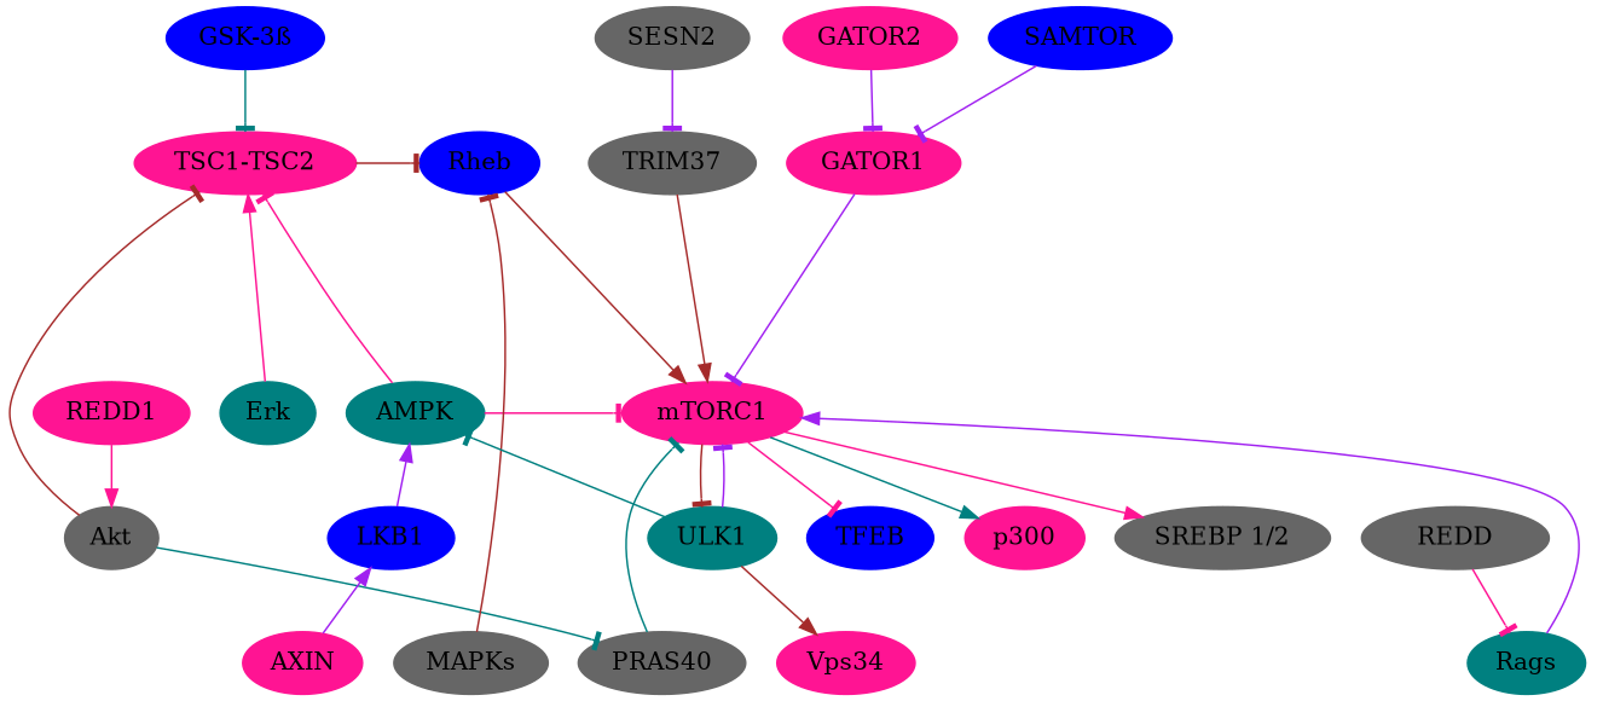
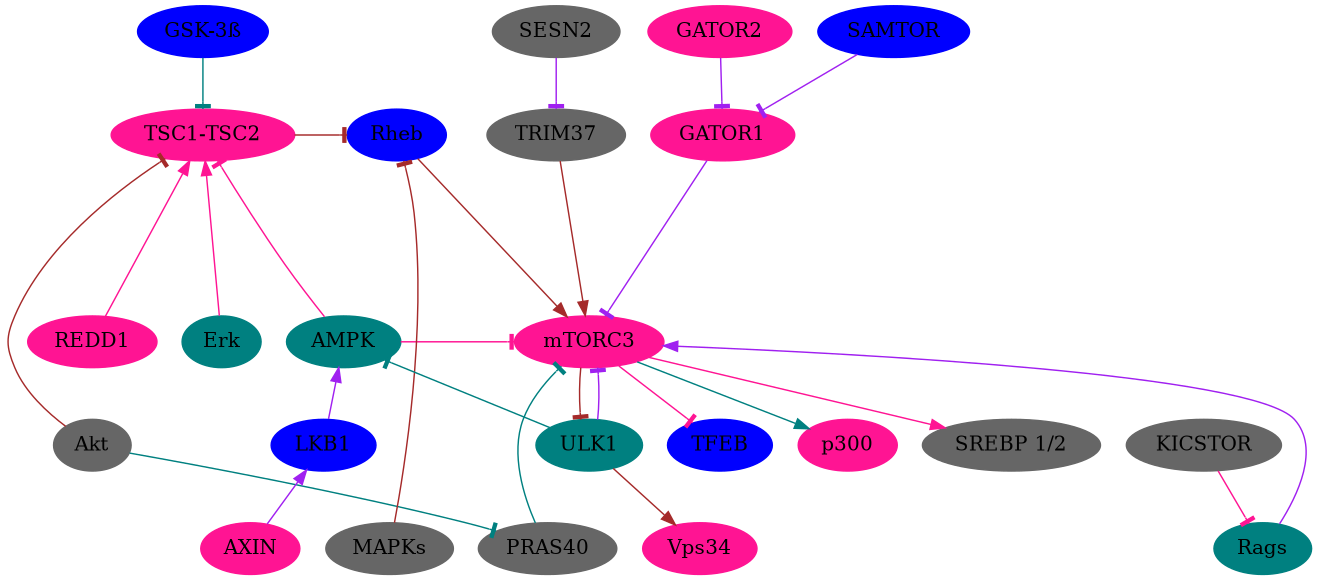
  digraph {
    node [color=deeppink shape=oval style=filled]
    edge [color=purple arrowhead=tee]
    n1 [color=blue label=Rheb]
    n2 [label="TSC1-TSC2"]
-   n3 [label=mTORC1]
+   n3 [label=mTORC3]
    n4 [color=teal label=AMPK]
    n5 [label=REDD1]
    n6 [label=GATOR1]
    n7 [color=teal label=Erk]
    n8 [color=gray40 label=TRIM37]
-   n9 [color=gray40 label=REDD]
+   n9 [color=gray40 label=KICSTOR]
    n10 [color=gray40 label=Akt]
    n11 [color=gray40 label=MAPKs]
    n12 [color=teal label=Rags]
    n13 [color=teal label=ULK1]
    n14 [color=blue label=LKB1]
    n15 [label=Vps34]
    n16 [label=AXIN]
    LKB2 [style=invis color="" shape=""]
    n18 [color=blue label=TFEB]
    n19 [label=p300]
    n20 [color=gray40 label="SREBP 1/2"]
    n21 [color=gray40 label=PRAS40]
    n22 [color=blue label="GSK-3ß"]
    n23 [color=gray40 label=SESN2]
    n24 [label=GATOR2]
    n25 [color=blue label=SAMTOR]
    subgraph sub_1 {
      rank=same
      n1
      n2
    }
    subgraph sub_2 {
      rank=same
      n3
      n4
    }
    subgraph sub_3 {
      rank=same
      n4
      n5
    }
    subgraph sub_4 {
      rank=same
      n1
      n6
    }
    subgraph sub_5 {
      rank=same
      n5
      n7
    }
    subgraph sub_6 {
      rank=same
      n6
      n8
    }
    subgraph sub_7 {
      rank=same
      n9
      n10
    }
    subgraph sub_8 {
      rank=same
      n11
      n12
    }
    subgraph sub_9 {
      rank=same
      n13
      n14
    }
    subgraph sub_10 {
      rank=same
      n15
      n16
    }
    n1 -> n3 [color=brown arrowhead=""]
    n1 -> LKB2 [style=invis color="" arrowhead=""]
    n2 -> n1 [color=brown]
    n3 -> n13 [color=brown]
    n3 -> n18 [color=deeppink]
    n3 -> n19 [color=teal arrowhead=""]
    n3 -> n20 [color=deeppink arrowhead=""]
    n4 -> n2 [color=deeppink]
    n4 -> n3 [color=deeppink]
-   n5 -> n10 [color=deeppink arrowhead=""]
+   n5 -> n2 [color=deeppink arrowhead=""]
    n6 -> n3
    n7 -> n2 [color=deeppink arrowhead=""]
    n8 -> n3 [color=brown arrowhead=""]
    n8 -> n6 [style=invis color="" arrowhead=""]
    n9 -> n12 [color=deeppink]
    n10 -> n2 [color=brown]
    n10 -> n21 [color=teal]
    n11 -> n1 [color=brown]
    n12 -> n3 [arrowhead=""]
    n13 -> n3
    n13 -> n4 [color=teal]
    n13 -> n15 [color=brown arrowhead=""]
    n14 -> n4 [arrowhead=""]
    n16 -> n14 [arrowhead=""]
    LKB2 -> n4 [style=invis color="" arrowhead=""]
    n21 -> n3 [color=teal]
    n22 -> n2 [color=teal]
    n23 -> n8
    n24 -> n6
    n25 -> n6
  }
